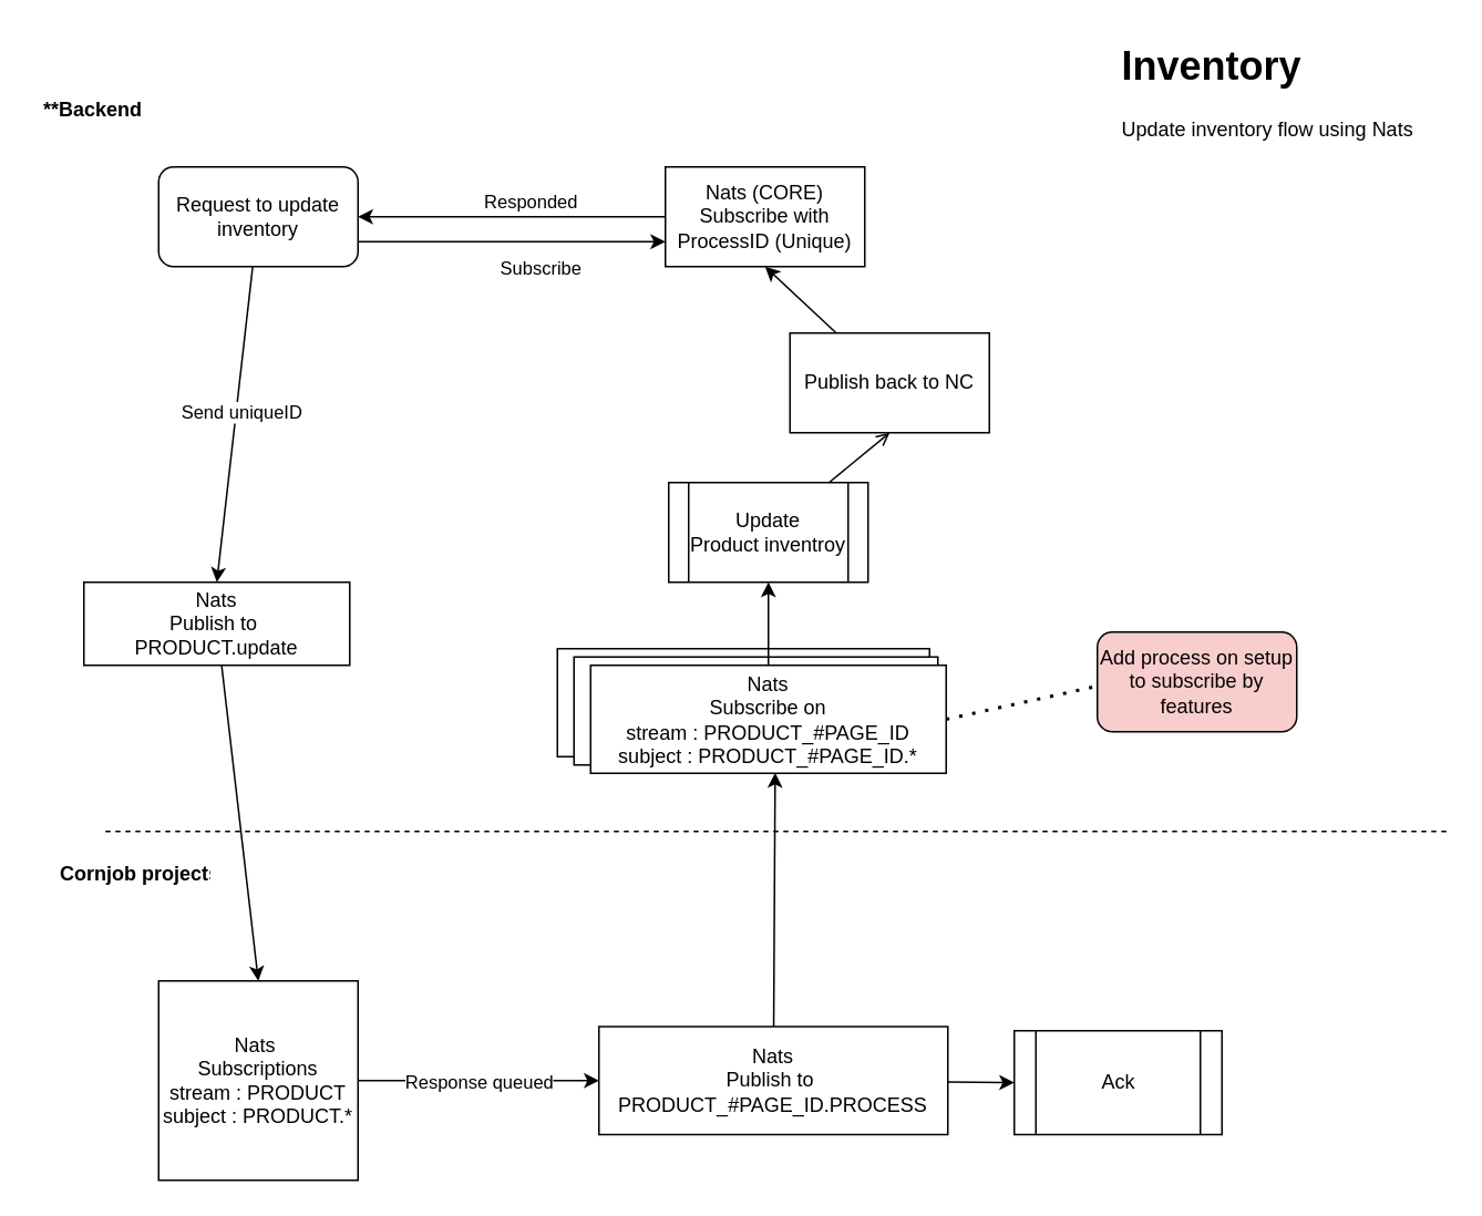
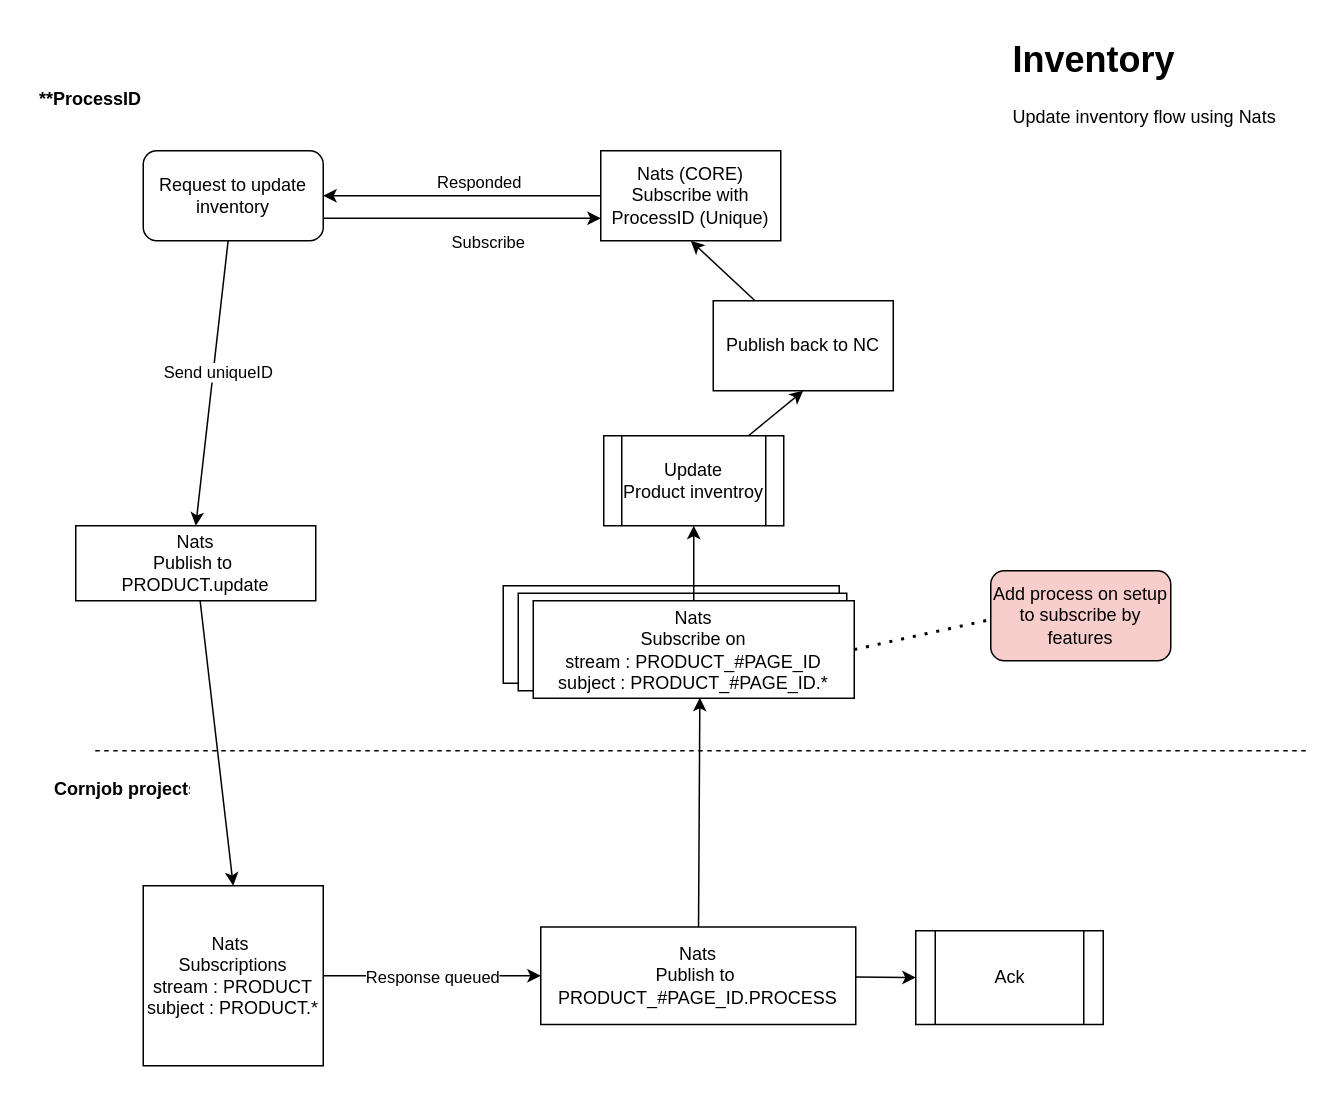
  <mxCell id="0" />
  <mxCell id="1" parent="0" />
  <mxCell id="2" value="" style="rounded=0;whiteSpace=wrap;html=1;align=center;" vertex="1" parent="1"><mxGeometry x="335" y="390" width="224" height="65" as="geometry" /></mxCell>
  <mxCell id="3" value="" style="rounded=0;whiteSpace=wrap;html=1;align=center;" vertex="1" parent="1"><mxGeometry x="345" y="395" width="219" height="65" as="geometry" /></mxCell>
  <mxCell id="4" value="Nats&lt;br&gt;Subscribe on&lt;br&gt;stream : PRODUCT_#PAGE_ID&lt;br&gt;subject : PRODUCT_#PAGE_ID.*" style="rounded=0;whiteSpace=wrap;html=1;align=center;" parent="1" vertex="1"><mxGeometry x="355" y="400" width="214" height="65" as="geometry" /></mxCell>
  <mxCell id="5" style="edgeStyle=none;html=1;entryX=0.5;entryY=1;entryDx=0;entryDy=0;" parent="1" source="6" target="9" edge="1"><mxGeometry relative="1" as="geometry" /></mxCell>
  <mxCell id="6" value="Nats&lt;br&gt;Publish to&amp;nbsp;&lt;br&gt;PRODUCT.update" style="rounded=0;whiteSpace=wrap;html=1;" parent="1" vertex="1"><mxGeometry x="50" y="350" width="160" height="50" as="geometry" /></mxCell>
  <mxCell id="7" style="edgeStyle=none;html=1;entryX=0;entryY=0.5;entryDx=0;entryDy=0;" parent="1" source="9" target="12" edge="1"><mxGeometry relative="1" as="geometry" /></mxCell>
  <mxCell id="8" value="Response queued" style="edgeLabel;html=1;align=center;verticalAlign=middle;resizable=0;points=[];" parent="7" vertex="1" connectable="0"><mxGeometry x="-0.291" y="-1" relative="1" as="geometry"><mxPoint x="21" y="-1" as="offset" /></mxGeometry></mxCell>
  <mxCell id="9" value="Nats&amp;nbsp;&lt;br&gt;Subscriptions&lt;br&gt;stream : PRODUCT&lt;br&gt;subject : PRODUCT.*" style="whiteSpace=wrap;html=1;aspect=fixed;direction=west;" parent="1" vertex="1"><mxGeometry x="95" y="590" width="120" height="120" as="geometry" /></mxCell>
  <mxCell id="10" style="edgeStyle=none;html=1;entryX=0;entryY=0.5;entryDx=0;entryDy=0;" edge="1" parent="1" source="12" target="19"><mxGeometry relative="1" as="geometry" /></mxCell>
  <mxCell id="11" style="edgeStyle=none;html=1;entryX=0.519;entryY=0.995;entryDx=0;entryDy=0;entryPerimeter=0;" edge="1" parent="1" source="12" target="4"><mxGeometry relative="1" as="geometry" /></mxCell>
  <mxCell id="12" value="Nats&lt;br&gt;Publish to&amp;nbsp;&lt;br&gt;PRODUCT_#PAGE_ID.PROCESS" style="rounded=0;whiteSpace=wrap;html=1;" parent="1" vertex="1"><mxGeometry x="360" y="617.5" width="210" height="65" as="geometry" /></mxCell>
  <mxCell id="13" style="edgeStyle=none;html=1;entryX=0.5;entryY=1;entryDx=0;entryDy=0;exitX=0.5;exitY=0;exitDx=0;exitDy=0;" parent="1" source="4" edge="1" target="15"><mxGeometry relative="1" as="geometry"><mxPoint x="610" y="510" as="targetPoint" /><mxPoint x="410" y="510" as="sourcePoint" /></mxGeometry></mxCell>
- <mxCell id="14" style="edgeStyle=none;html=1;entryX=0.5;entryY=1;entryDx=0;entryDy=0;endArrow=open;" edge="1" parent="1" source="15" target="30"><mxGeometry relative="1" as="geometry" /></mxCell>
+ <mxCell id="14" style="edgeStyle=none;html=1;entryX=0.5;entryY=1;entryDx=0;entryDy=0;" edge="1" parent="1" source="15" target="30"><mxGeometry relative="1" as="geometry" /></mxCell>
  <mxCell id="15" value="&lt;span&gt;Update&lt;/span&gt;&lt;br&gt;&lt;span&gt;Product inventroy&lt;/span&gt;" style="shape=process;whiteSpace=wrap;html=1;backgroundOutline=1;" parent="1" vertex="1"><mxGeometry x="402" y="290" width="120" height="60" as="geometry" /></mxCell>
  <mxCell id="16" value="" style="endArrow=none;dashed=1;html=1;" parent="1" edge="1"><mxGeometry width="50" height="50" relative="1" as="geometry"><mxPoint x="870" y="500" as="sourcePoint" /><mxPoint x="60" y="500" as="targetPoint" /><Array as="points"><mxPoint x="110" y="500" /></Array></mxGeometry></mxCell>
- <mxCell id="17" value="**Backend" style="text;strokeColor=none;fillColor=none;align=left;verticalAlign=middle;spacingLeft=4;spacingRight=4;overflow=hidden;points=[[0,0.5],[1,0.5]];portConstraint=eastwest;rotatable=0;fontStyle=1" parent="1" vertex="1"><mxGeometry y="50" width="100" height="30" as="geometry" x="20" /></mxCell>
+ <mxCell id="17" value="**ProcessID" style="text;strokeColor=none;fillColor=none;align=left;verticalAlign=middle;spacingLeft=4;spacingRight=4;overflow=hidden;points=[[0,0.5],[1,0.5]];portConstraint=eastwest;rotatable=0;fontStyle=1" parent="1" vertex="1"><mxGeometry y="50" width="100" height="30" as="geometry" x="20" /></mxCell>
  <mxCell id="18" value="Cornjob projects" style="text;strokeColor=none;fillColor=none;align=left;verticalAlign=middle;spacingLeft=4;spacingRight=4;overflow=hidden;points=[[0,0.5],[1,0.5]];portConstraint=eastwest;rotatable=0;fontStyle=1" parent="1" vertex="1"><mxGeometry x="30" y="510" width="100" height="30" as="geometry" /></mxCell>
  <mxCell id="19" value="Ack" style="shape=process;whiteSpace=wrap;html=1;backgroundOutline=1;" vertex="1" parent="1"><mxGeometry x="610" y="620" width="125" height="62.5" as="geometry" /></mxCell>
  <mxCell id="20" value="&lt;h1&gt;Inventory&lt;/h1&gt;&lt;p&gt;Update inventory flow using Nats&lt;/p&gt;" style="text;html=1;strokeColor=none;fillColor=none;spacing=5;spacingTop=-20;whiteSpace=wrap;overflow=hidden;rounded=0;" vertex="1" parent="1"><mxGeometry x="670" y="20" width="190" height="120" as="geometry" /></mxCell>
  <mxCell id="21" style="edgeStyle=none;html=1;entryX=0;entryY=0.75;entryDx=0;entryDy=0;exitX=1;exitY=0.75;exitDx=0;exitDy=0;" edge="1" parent="1" source="25" target="28"><mxGeometry relative="1" as="geometry" /></mxCell>
  <mxCell id="22" value="Subscribe" style="edgeLabel;html=1;align=center;verticalAlign=middle;resizable=0;points=[];" vertex="1" connectable="0" parent="21"><mxGeometry x="0.541" y="3" relative="1" as="geometry"><mxPoint x="-34" y="18" as="offset" /></mxGeometry></mxCell>
  <mxCell id="23" style="edgeStyle=none;html=1;entryX=0.5;entryY=0;entryDx=0;entryDy=0;" edge="1" parent="1" source="25" target="6"><mxGeometry relative="1" as="geometry" /></mxCell>
  <mxCell id="24" value="Send uniqueID" style="edgeLabel;html=1;align=center;verticalAlign=middle;resizable=0;points=[];" vertex="1" connectable="0" parent="23"><mxGeometry x="-0.079" y="3" relative="1" as="geometry"><mxPoint as="offset" /></mxGeometry></mxCell>
  <mxCell id="25" value="Request to update inventory" style="rounded=1;whiteSpace=wrap;html=1;" vertex="1" parent="1"><mxGeometry x="95" y="100" width="120" height="60" as="geometry" /></mxCell>
  <mxCell id="26" style="edgeStyle=none;html=1;entryX=1;entryY=0.5;entryDx=0;entryDy=0;" edge="1" parent="1" source="28" target="25"><mxGeometry relative="1" as="geometry" /></mxCell>
  <mxCell id="27" value="Responded" style="edgeLabel;html=1;align=center;verticalAlign=middle;resizable=0;points=[];" vertex="1" connectable="0" parent="26"><mxGeometry x="-0.329" y="-2" relative="1" as="geometry"><mxPoint x="-20" y="-8" as="offset" /></mxGeometry></mxCell>
  <mxCell id="28" value="Nats (CORE)&lt;br&gt;Subscribe with ProcessID (Unique)" style="rounded=0;whiteSpace=wrap;html=1;" vertex="1" parent="1"><mxGeometry x="400" y="100" width="120" height="60" as="geometry" /></mxCell>
  <mxCell id="29" style="edgeStyle=none;html=1;entryX=0.5;entryY=1;entryDx=0;entryDy=0;" edge="1" parent="1" source="30" target="28"><mxGeometry relative="1" as="geometry" /></mxCell>
  <mxCell id="30" value="Publish back to NC" style="rounded=0;whiteSpace=wrap;html=1;" vertex="1" parent="1"><mxGeometry x="475" y="200" width="120" height="60" as="geometry" /></mxCell>
  <mxCell id="31" value="Add process on setup to subscribe by features" style="rounded=1;whiteSpace=wrap;html=1;fillColor=#f8cecc;" vertex="1" parent="1"><mxGeometry x="660" y="380" width="120" height="60" as="geometry" /></mxCell>
  <mxCell id="32" value="" style="endArrow=none;dashed=1;html=1;dashPattern=1 3;strokeWidth=2;entryX=-0.022;entryY=0.552;entryDx=0;entryDy=0;entryPerimeter=0;exitX=1;exitY=0.5;exitDx=0;exitDy=0;" edge="1" parent="1" source="4" target="31"><mxGeometry width="50" height="50" relative="1" as="geometry"><mxPoint x="590" y="450" as="sourcePoint" /><mxPoint x="640" y="400" as="targetPoint" /></mxGeometry></mxCell>
